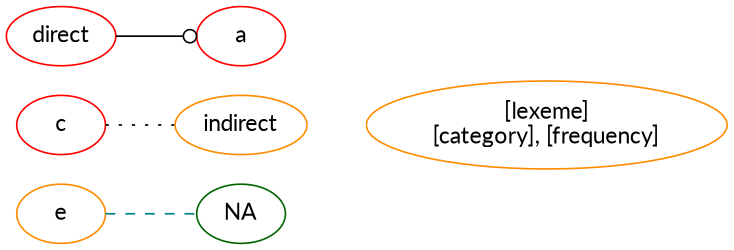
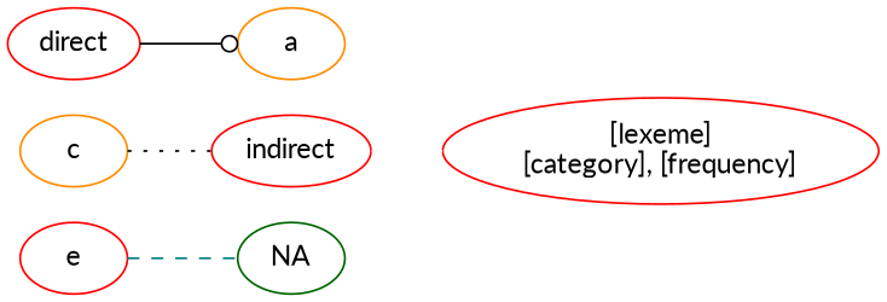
  strict digraph {
    fontname=Lato
    rankdir=LR
    node [color=red fontname=Lato]
    edge [color=black dir=none fontname=Lato]
-   e [color=darkorange]
+   e
    n2 [color=darkgreen label=NA]
-   n3 [color=darkorange label=indirect]
-   c
-   n5 [color=darkorange label="\[lexeme\]\n\[category\], \[frequency\]"]
+   n3 [label=indirect]
+   c [color=darkorange]
+   n5 [label="\[lexeme\]\n\[category\], \[frequency\]"]
    n6 [label=direct]
-   a
+   a [color=darkorange]
    e -> n2 [color=teal style=dashed]
    n3 -> n5 [color=white]
    c -> n3 [style=dotted]
    n6 -> a [arrowhead=odot dir=""]
  }
